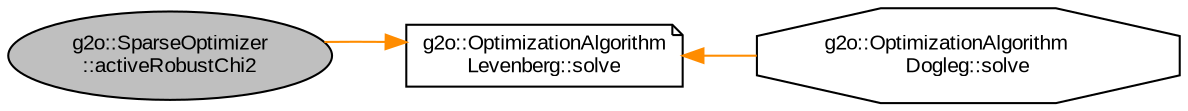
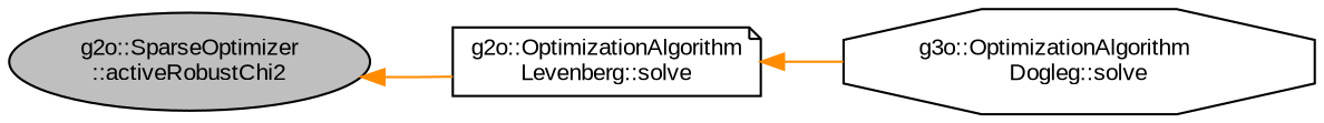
  digraph {
    fontname="Liberation Sans"
    rankdir=LR
    node [color=black fillcolor=white fontname="Liberation Sans" fontsize=10 style=filled]
    edge [color=darkorange dir=back fontname="Liberation Sans" fontsize=10 labelfontname=Helvetica labelfontsize=10 style=solid]
    n1 [fillcolor=grey75 fontcolor=black height=0.2 label="g2o::SparseOptimizer\l::activeRobustChi2" shape=ellipse width=0.4]
    n2 [height=0.2 label="g2o::OptimizationAlgorithm\lLevenberg::solve" shape=note width=0.4]
-   n3 [height=0.2 label="g2o::OptimizationAlgorithm\lDogleg::solve" shape=octagon width=0.4]
-   n2 -> n1
+   n3 [height=0.2 label="g3o::OptimizationAlgorithm\lDogleg::solve" shape=octagon width=0.4]
+   n1 -> n2
    n2 -> n3
  }
